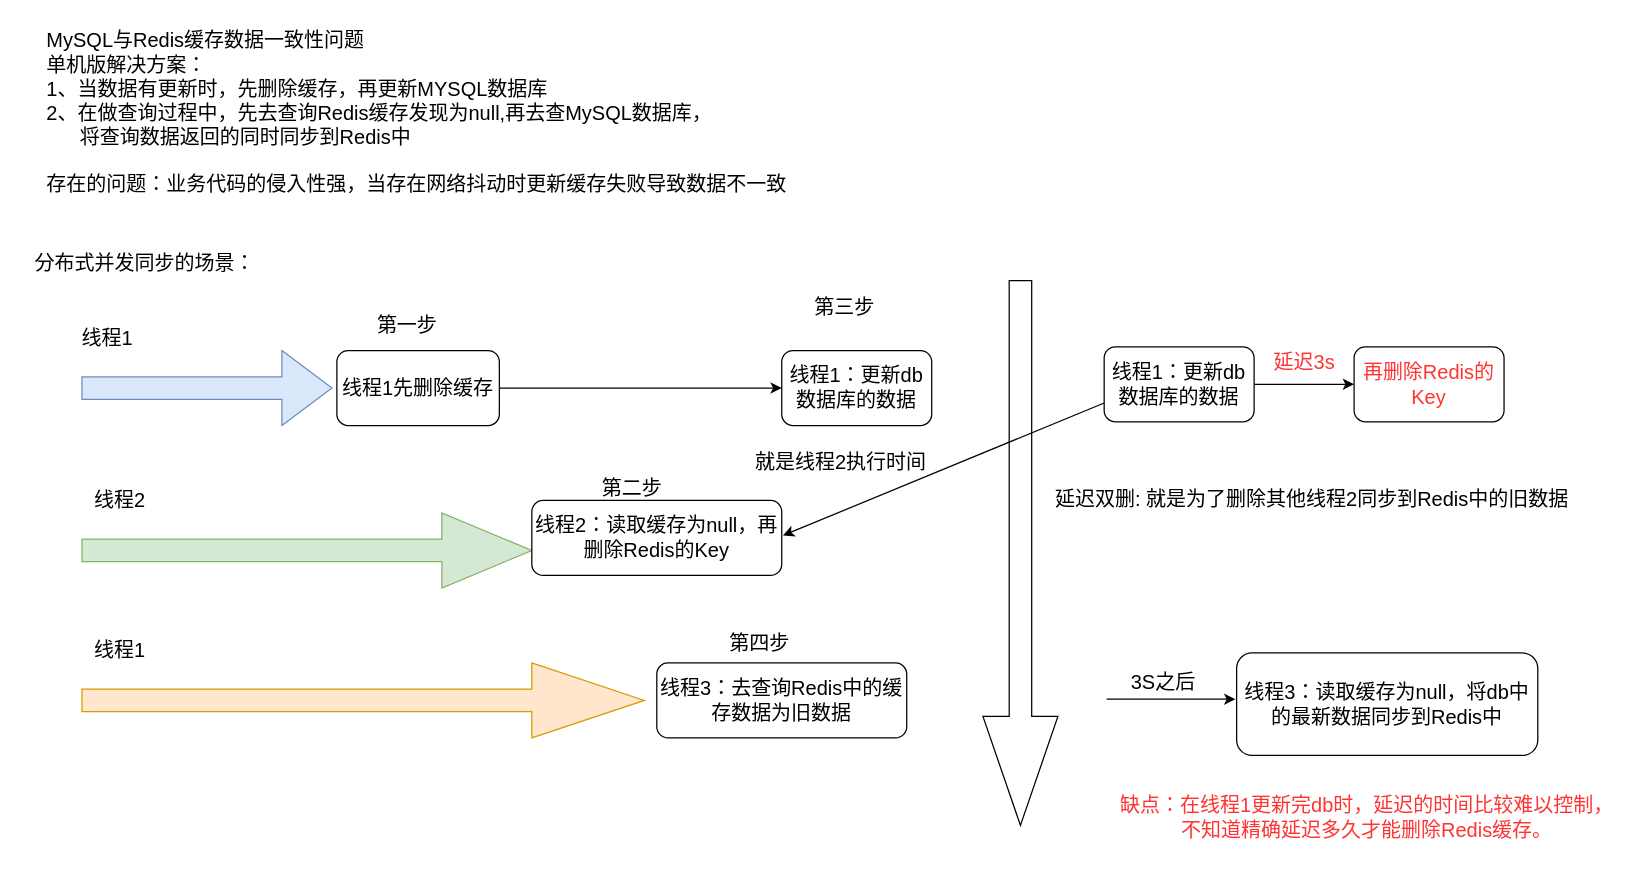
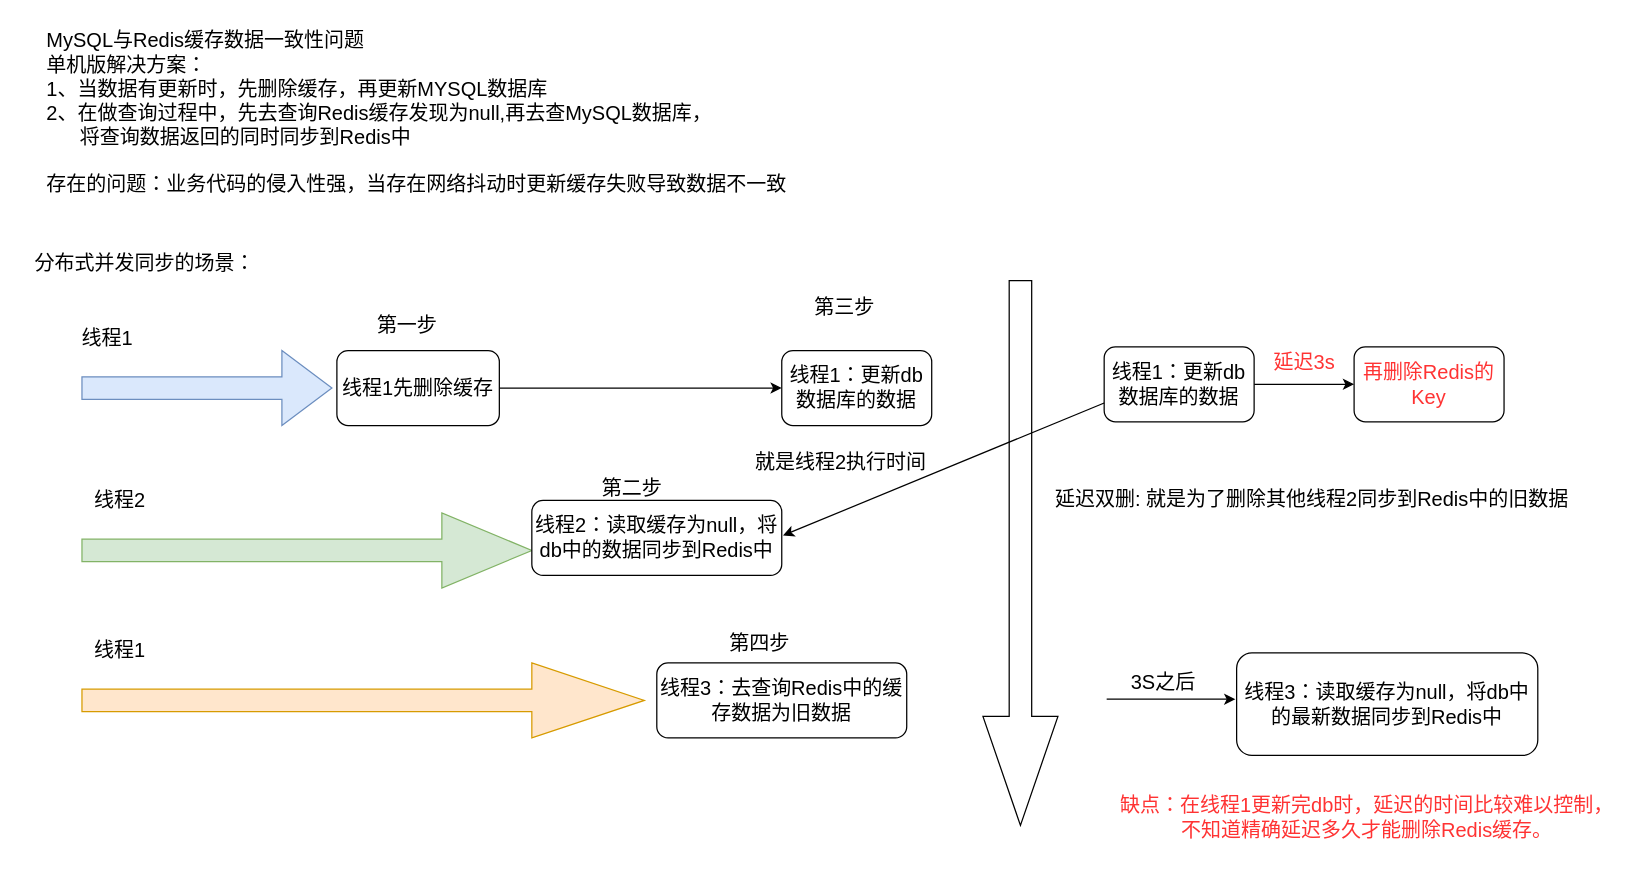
  <mxCell id="0" />
  <mxCell id="1" parent="0" />
  <mxCell id="2" value="MySQL与Redis缓存数据一致性问题&lt;br&gt;单机版解决方案：&lt;br&gt;1、当数据有更新时，先删除缓存，再更新MYSQL数据库&lt;br&gt;2、在做查询过程中，先去查询Redis缓存发现为null,再去查MySQL数据库，&lt;br&gt;&amp;nbsp; &amp;nbsp; &amp;nbsp; 将查询数据返回的同时同步到Redis中&lt;br&gt;&lt;br&gt;存在的问题：业务代码的侵入性强，当存在网络抖动时更新缓存失败导致数据不一致" style="text;html=1;align=left;verticalAlign=middle;resizable=0;points=[];autosize=1;strokeColor=none;fillColor=none;fontSize=16;" vertex="1" parent="1"><mxGeometry x="35" width="610" height="140" as="geometry" y="20" /></mxCell>
  <mxCell id="3" value="分布式并发同步的场景：" style="text;html=1;align=center;verticalAlign=middle;resizable=0;points=[];autosize=1;strokeColor=none;fillColor=none;fontSize=16;" vertex="1" parent="1"><mxGeometry x="20" y="200" width="190" height="20" as="geometry" /></mxCell>
  <mxCell id="4" value="" style="shape=singleArrow;whiteSpace=wrap;html=1;fontSize=16;fillColor=#dae8fc;strokeColor=#6c8ebf;" vertex="1" parent="1"><mxGeometry x="65" y="280" width="200" height="60" as="geometry" /></mxCell>
  <mxCell id="5" value="线程1" style="text;html=1;align=center;verticalAlign=middle;resizable=0;points=[];autosize=1;strokeColor=none;fillColor=none;fontSize=16;" vertex="1" parent="1"><mxGeometry x="55" y="260" width="60" height="20" as="geometry" /></mxCell>
  <mxCell id="6" value="" style="shape=singleArrow;whiteSpace=wrap;html=1;fontSize=16;fillColor=#d5e8d4;strokeColor=#82b366;" vertex="1" parent="1"><mxGeometry x="65" y="410" width="360" height="60" as="geometry" /></mxCell>
  <mxCell id="7" value="线程2" style="text;html=1;align=center;verticalAlign=middle;resizable=0;points=[];autosize=1;strokeColor=none;fillColor=none;fontSize=16;" vertex="1" parent="1"><mxGeometry x="65" y="390" width="60" height="20" as="geometry" /></mxCell>
  <mxCell id="8" value="" style="shape=singleArrow;whiteSpace=wrap;html=1;fontSize=16;fillColor=#ffe6cc;strokeColor=#d79b00;" vertex="1" parent="1"><mxGeometry x="65" y="530" width="450" height="60" as="geometry" /></mxCell>
  <mxCell id="9" value="线程1" style="text;html=1;align=center;verticalAlign=middle;resizable=0;points=[];autosize=1;strokeColor=none;fillColor=none;fontSize=16;" vertex="1" parent="1"><mxGeometry x="65" y="510" width="60" height="20" as="geometry" /></mxCell>
  <mxCell id="10" style="edgeStyle=orthogonalEdgeStyle;rounded=0;orthogonalLoop=1;jettySize=auto;html=1;fontSize=16;" edge="1" parent="1" source="11"><mxGeometry relative="1" as="geometry"><mxPoint x="625" y="310" as="targetPoint" /></mxGeometry></mxCell>
  <mxCell id="11" value="线程1先删除缓存" style="rounded=1;whiteSpace=wrap;html=1;fontSize=16;" vertex="1" parent="1"><mxGeometry x="269" y="280" width="130" height="60" as="geometry" /></mxCell>
- <mxCell id="12" value="线程2：读取缓存为null，再删除Redis的Key" style="rounded=1;whiteSpace=wrap;html=1;fontSize=16;" vertex="1" parent="1"><mxGeometry x="425" y="400" width="200" height="60" as="geometry" /></mxCell>
+ <mxCell id="12" value="线程2：读取缓存为null，将db中的数据同步到Redis中" style="rounded=1;whiteSpace=wrap;html=1;fontSize=16;" vertex="1" parent="1"><mxGeometry x="425" y="400" width="200" height="60" as="geometry" /></mxCell>
  <mxCell id="13" value="线程1：更新db数据库的数据" style="rounded=1;whiteSpace=wrap;html=1;fontSize=16;" vertex="1" parent="1"><mxGeometry x="625" y="280" width="120" height="60" as="geometry" /></mxCell>
  <mxCell id="14" value="第一步" style="text;html=1;align=center;verticalAlign=middle;resizable=0;points=[];autosize=1;strokeColor=none;fillColor=none;fontSize=16;" vertex="1" parent="1"><mxGeometry x="295" y="250" width="60" height="20" as="geometry" /></mxCell>
  <mxCell id="15" value="第二步" style="text;html=1;align=center;verticalAlign=middle;resizable=0;points=[];autosize=1;strokeColor=none;fillColor=none;fontSize=16;" vertex="1" parent="1"><mxGeometry x="475" y="380" width="60" height="20" as="geometry" /></mxCell>
  <mxCell id="16" value="第三步" style="text;html=1;align=center;verticalAlign=middle;resizable=0;points=[];autosize=1;strokeColor=none;fillColor=none;fontSize=16;" vertex="1" parent="1"><mxGeometry x="645" y="235" width="60" height="20" as="geometry" /></mxCell>
  <mxCell id="17" value="线程3：去查询Redis中的缓存数据为旧数据" style="rounded=1;whiteSpace=wrap;html=1;fontSize=16;" vertex="1" parent="1"><mxGeometry x="525" y="530" width="200" height="60" as="geometry" /></mxCell>
  <mxCell id="18" value="第四步" style="text;html=1;align=center;verticalAlign=middle;resizable=0;points=[];autosize=1;strokeColor=none;fillColor=none;fontSize=16;" vertex="1" parent="1"><mxGeometry x="578" y="502" width="58" height="23" as="geometry" /></mxCell>
  <mxCell id="19" value="" style="shape=singleArrow;direction=south;whiteSpace=wrap;html=1;fontSize=16;" vertex="1" parent="1"><mxGeometry x="786" y="224" width="60" height="436" as="geometry" /></mxCell>
  <mxCell id="20" value="延迟双删: 就是为了删除其他线程2同步到Redis中的旧数据" style="text;html=1;align=center;verticalAlign=middle;resizable=0;points=[];autosize=1;strokeColor=none;fillColor=none;fontSize=16;" vertex="1" parent="1"><mxGeometry x="838" y="387" width="421" height="23" as="geometry" /></mxCell>
  <mxCell id="21" value="" style="edgeStyle=orthogonalEdgeStyle;rounded=0;orthogonalLoop=1;jettySize=auto;html=1;fontSize=16;" edge="1" parent="1" source="22" target="26"><mxGeometry relative="1" as="geometry" /></mxCell>
  <mxCell id="22" value="线程1：更新db数据库的数据" style="rounded=1;whiteSpace=wrap;html=1;fontSize=16;" vertex="1" parent="1"><mxGeometry x="883" y="277" width="120" height="60" as="geometry" /></mxCell>
  <mxCell id="23" value="&lt;font color=&quot;#ff3333&quot;&gt;延迟3s&lt;/font&gt;" style="text;html=1;align=center;verticalAlign=middle;resizable=0;points=[];autosize=1;strokeColor=none;fillColor=none;fontSize=16;" vertex="1" parent="1"><mxGeometry x="1013" y="277" width="59" height="23" as="geometry" /></mxCell>
  <mxCell id="24" value="" style="endArrow=classic;html=1;rounded=0;fontSize=16;exitX=0;exitY=0.75;exitDx=0;exitDy=0;" edge="1" parent="1" source="22"><mxGeometry width="50" height="50" relative="1" as="geometry"><mxPoint x="794" y="322" as="sourcePoint" /><mxPoint x="626" y="428" as="targetPoint" /></mxGeometry></mxCell>
  <mxCell id="25" value="就是线程2执行时间" style="text;html=1;align=center;verticalAlign=middle;resizable=0;points=[];autosize=1;strokeColor=none;fillColor=none;fontSize=16;" vertex="1" parent="1"><mxGeometry x="598" y="357" width="147" height="23" as="geometry" /></mxCell>
  <mxCell id="26" value="&lt;font color=&quot;#ff3333&quot;&gt;再删除Redis的Key&lt;/font&gt;" style="whiteSpace=wrap;html=1;fontSize=16;rounded=1;" vertex="1" parent="1"><mxGeometry x="1083" y="277" width="120" height="60" as="geometry" /></mxCell>
  <mxCell id="27" value="" style="endArrow=classic;html=1;rounded=0;fontSize=16;" edge="1" parent="1"><mxGeometry width="50" height="50" relative="1" as="geometry"><mxPoint x="885" y="559" as="sourcePoint" /><mxPoint x="988" y="559" as="targetPoint" /></mxGeometry></mxCell>
  <mxCell id="28" value="3S之后" style="text;html=1;align=center;verticalAlign=middle;resizable=0;points=[];autosize=1;strokeColor=none;fillColor=none;fontSize=16;" vertex="1" parent="1"><mxGeometry x="899" y="533" width="62" height="23" as="geometry" /></mxCell>
  <mxCell id="29" value="&lt;span style=&quot;color: rgb(0, 0, 0); font-family: Helvetica; font-size: 16px; font-style: normal; font-variant-ligatures: normal; font-variant-caps: normal; font-weight: 400; letter-spacing: normal; orphans: 2; text-align: center; text-indent: 0px; text-transform: none; widows: 2; word-spacing: 0px; -webkit-text-stroke-width: 0px; background-color: rgb(255, 255, 255); text-decoration-thickness: initial; text-decoration-style: initial; text-decoration-color: initial; float: none; display: inline !important;&quot;&gt;线程3：读取缓存为null，将db中的最新数据同步到Redis中&lt;/span&gt;" style="rounded=1;whiteSpace=wrap;html=1;fontSize=16;strokeColor=default;" vertex="1" parent="1"><mxGeometry x="989" y="522" width="241" height="82" as="geometry" /></mxCell>
  <mxCell id="30" value="缺点：在线程1更新完db时，延迟的时间比较难以控制，&lt;br&gt;不知道精确延迟多久才能删除Redis缓存。" style="text;html=1;align=center;verticalAlign=middle;resizable=0;points=[];autosize=1;strokeColor=none;fillColor=none;fontSize=16;fontColor=#FF3333;" vertex="1" parent="1"><mxGeometry x="890" y="633" width="405" height="42" as="geometry" /></mxCell>
